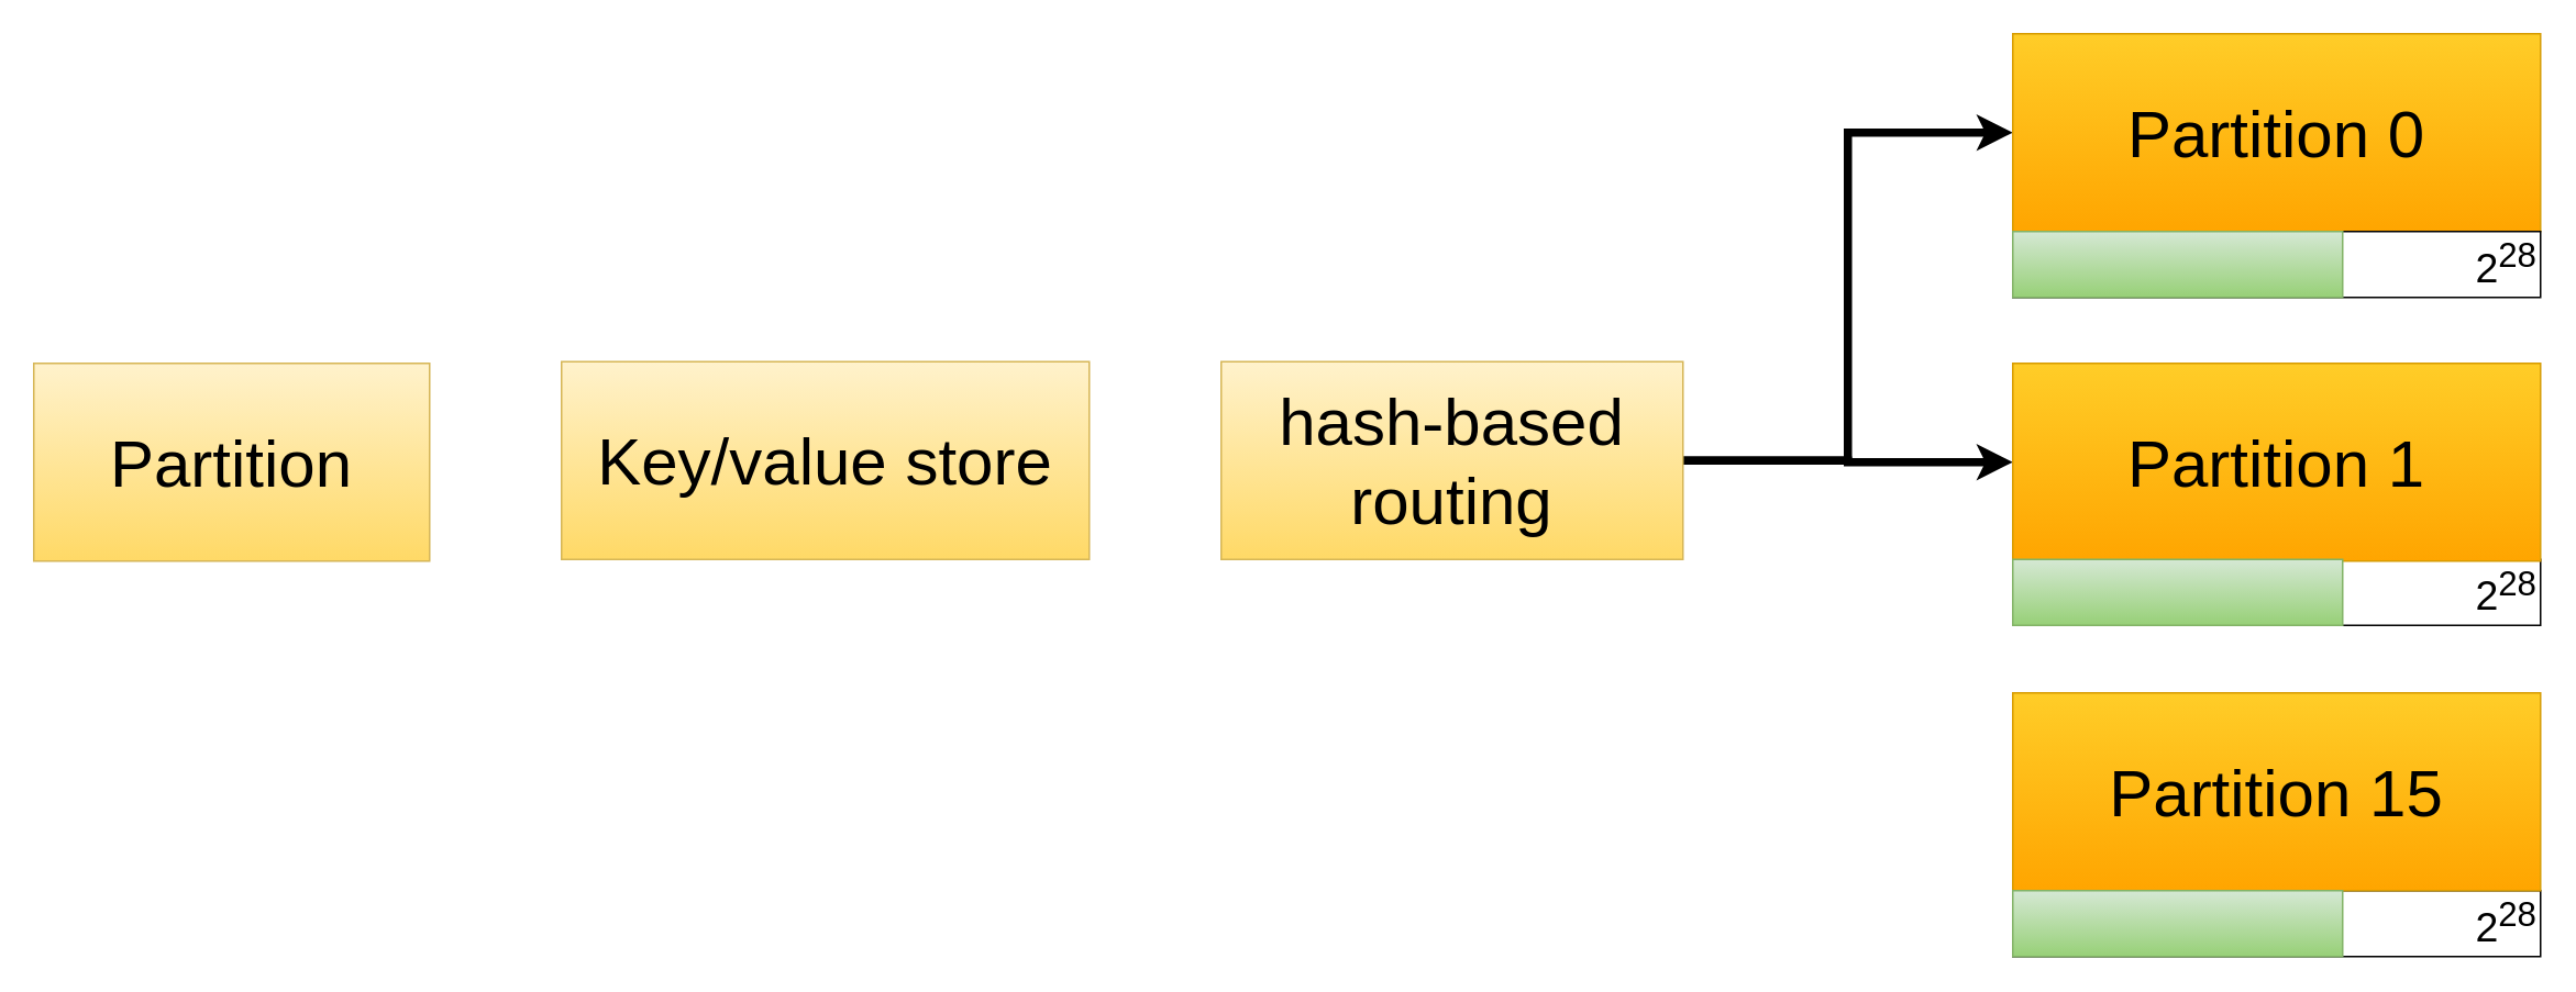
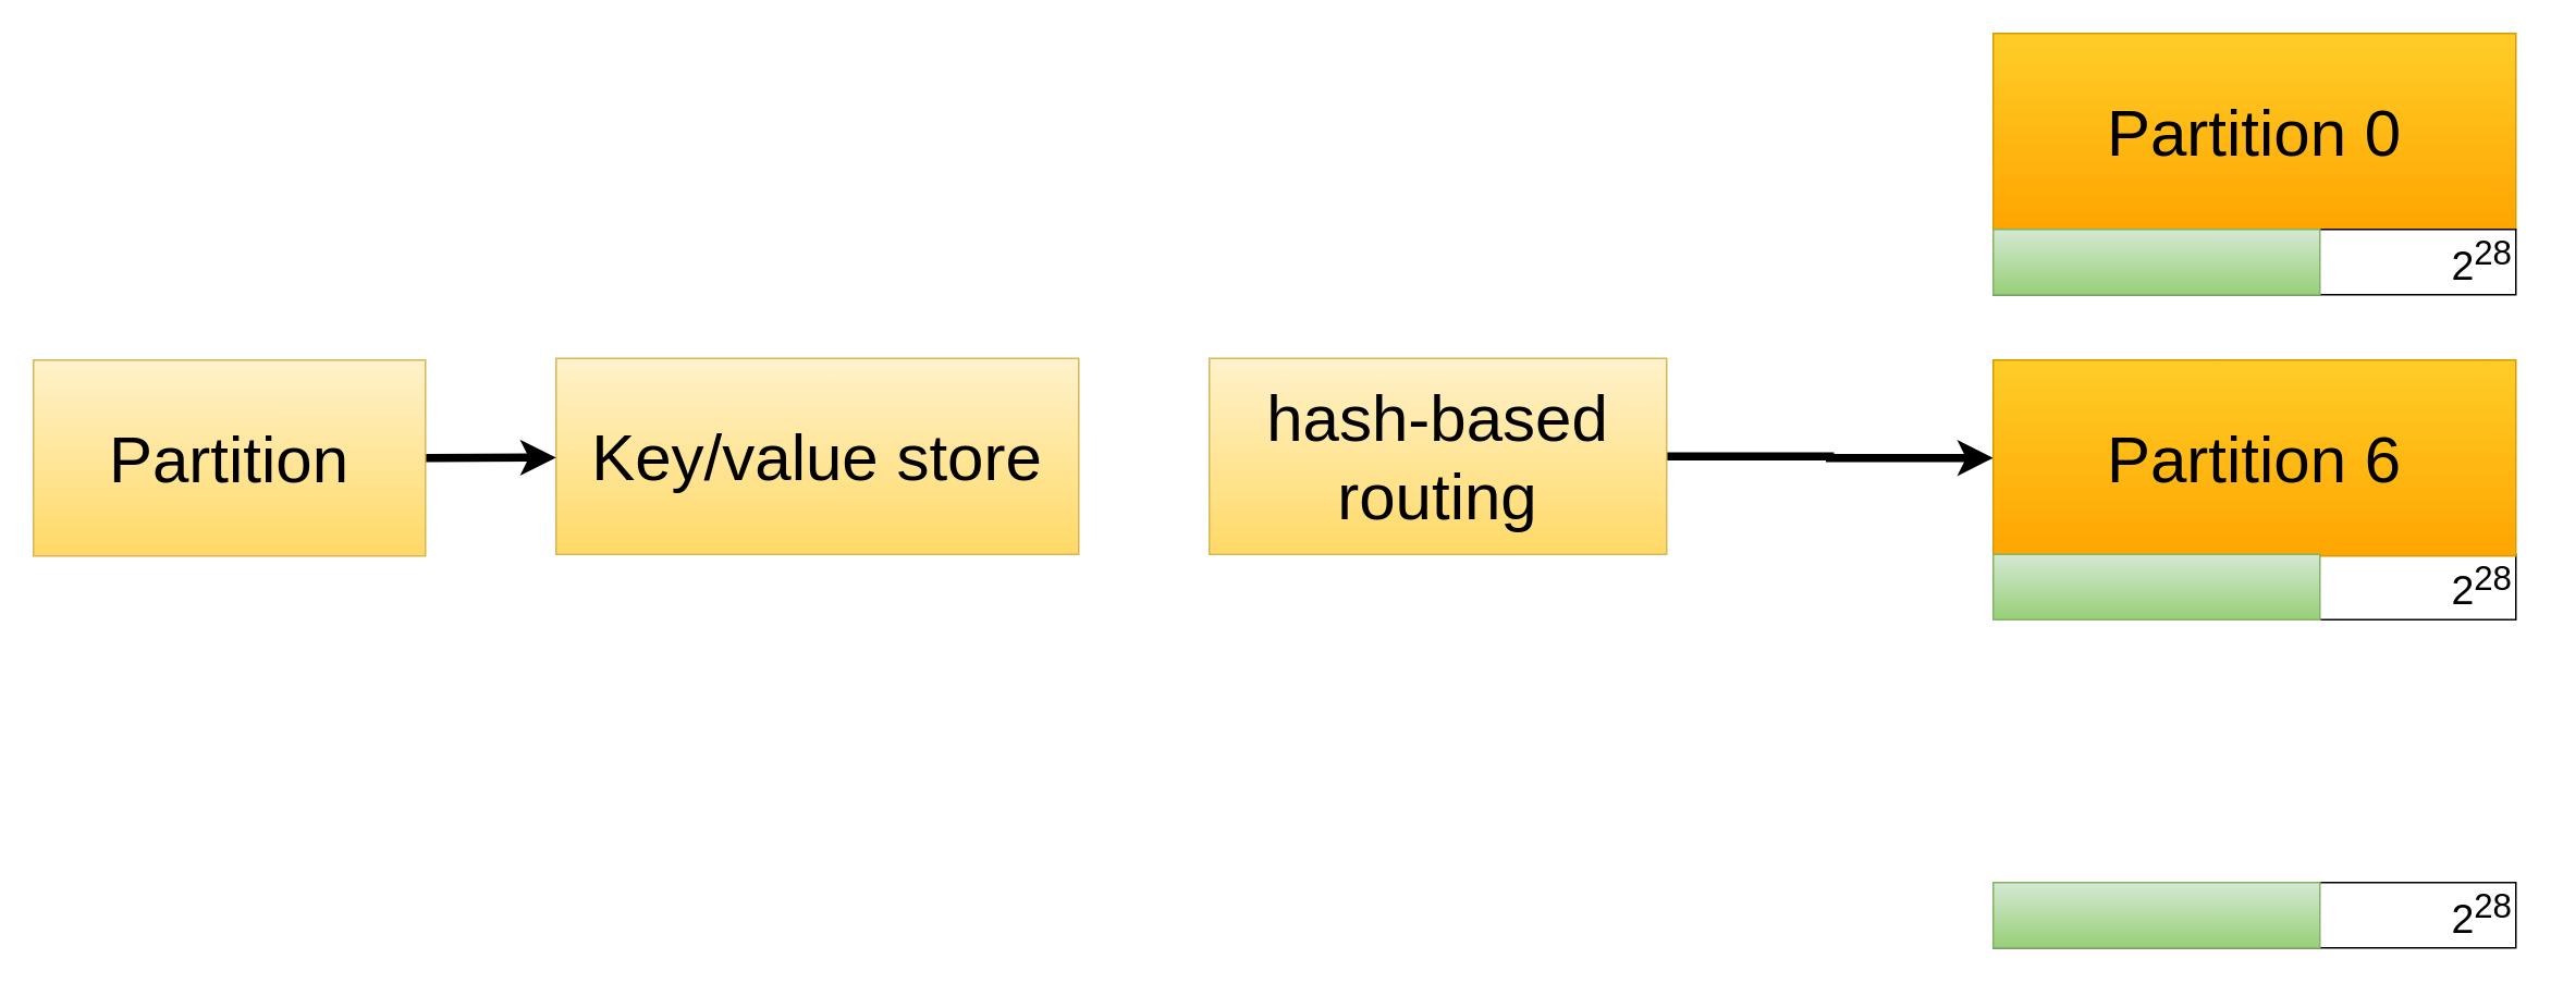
  <mxCell id="0" />
  <mxCell id="1" parent="0" />
  <mxCell id="2" value="2&lt;sup&gt;28&lt;/sup&gt;" style="rounded=0;whiteSpace=wrap;html=1;fontSize=25;align=right;" parent="1" vertex="1"><mxGeometry x="1220" y="339" width="320" height="40" as="geometry" /></mxCell>
  <mxCell id="3" value="2&lt;sup&gt;28&lt;/sup&gt;" style="rounded=0;whiteSpace=wrap;html=1;fontSize=25;align=right;" parent="1" vertex="1"><mxGeometry x="1220" y="540" width="320" height="40" as="geometry" /></mxCell>
  <mxCell id="4" style="rounded=0;orthogonalLoop=1;jettySize=auto;html=1;exitX=1;exitY=0.5;exitDx=0;exitDy=0;entryX=0;entryY=0.5;entryDx=0;entryDy=0;fontSize=40;strokeWidth=5;edgeStyle=orthogonalEdgeStyle;" parent="1" source="10" target="6" edge="1"><mxGeometry relative="1" as="geometry" /></mxCell>
  <mxCell id="5" value="&lt;font style=&quot;font-size: 40px;&quot;&gt;Key/value store&lt;/font&gt;" style="rounded=0;whiteSpace=wrap;html=1;fillColor=#fff2cc;gradientColor=#ffd966;strokeColor=#d6b656;" parent="1" vertex="1"><mxGeometry x="340" y="219" width="320" height="120" as="geometry" /></mxCell>
- <mxCell id="6" value="&lt;span style=&quot;font-size: 40px;&quot;&gt;Partition 1&lt;br&gt;&lt;/span&gt;" style="rounded=0;whiteSpace=wrap;html=1;fillColor=#ffcd28;gradientColor=#ffa500;strokeColor=#d79b00;" parent="1" vertex="1"><mxGeometry x="1220" y="220" width="320" height="120" as="geometry" /></mxCell>
+ <mxCell id="6" value="&lt;span style=&quot;font-size: 40px;&quot;&gt;Partition 6&lt;br&gt;&lt;/span&gt;" style="rounded=0;whiteSpace=wrap;html=1;fillColor=#ffcd28;gradientColor=#ffa500;strokeColor=#d79b00;" parent="1" vertex="1"><mxGeometry x="1220" y="220" width="320" height="120" as="geometry" /></mxCell>
+ <mxCell id="7" style="edgeStyle=none;rounded=0;orthogonalLoop=1;jettySize=auto;html=1;exitX=1;exitY=0.5;exitDx=0;exitDy=0;fontSize=25;strokeWidth=5;" parent="1" source="8" target="5" edge="1"><mxGeometry relative="1" as="geometry" /></mxCell>
  <mxCell id="8" value="&lt;font style=&quot;font-size: 40px;&quot;&gt;Partition&lt;/font&gt;" style="rounded=0;whiteSpace=wrap;html=1;fillColor=#fff2cc;gradientColor=#ffd966;strokeColor=#d6b656;" parent="1" vertex="1"><mxGeometry x="20" y="220" width="240" height="120" as="geometry" /></mxCell>
- <mxCell id="9" style="edgeStyle=orthogonalEdgeStyle;rounded=0;orthogonalLoop=1;jettySize=auto;html=1;exitX=1;exitY=0.5;exitDx=0;exitDy=0;entryX=0;entryY=0.5;entryDx=0;entryDy=0;fontSize=40;strokeWidth=5;" parent="1" source="10" target="11" edge="1"><mxGeometry relative="1" as="geometry" /></mxCell>
  <mxCell id="10" value="&lt;font style=&quot;font-size: 40px;&quot;&gt;hash-based&lt;br&gt;routing&lt;br&gt;&lt;/font&gt;" style="rounded=0;whiteSpace=wrap;html=1;fillColor=#fff2cc;gradientColor=#ffd966;strokeColor=#d6b656;fontSize=30;" parent="1" vertex="1"><mxGeometry x="740" y="219" width="280" height="120" as="geometry" /></mxCell>
  <mxCell id="11" value="&lt;span style=&quot;font-size: 40px;&quot;&gt;Partition 0&lt;br&gt;&lt;/span&gt;" style="rounded=0;whiteSpace=wrap;html=1;fillColor=#ffcd28;gradientColor=#ffa500;strokeColor=#d79b00;" parent="1" vertex="1"><mxGeometry x="1220" y="20" width="320" height="120" as="geometry" /></mxCell>
  <mxCell id="12" value="2&lt;sup&gt;28&lt;/sup&gt;" style="rounded=0;whiteSpace=wrap;html=1;fontSize=25;align=right;" parent="1" vertex="1"><mxGeometry x="1220" y="140" width="320" height="40" as="geometry" /></mxCell>
  <mxCell id="13" value="" style="rounded=0;whiteSpace=wrap;html=1;fontSize=25;fillColor=#d5e8d4;gradientColor=#97d077;strokeColor=#82b366;" parent="1" vertex="1"><mxGeometry x="1220" y="140" width="200" height="40" as="geometry" /></mxCell>
- <mxCell id="14" value="&lt;span style=&quot;font-size: 40px;&quot;&gt;Partition 15&lt;br&gt;&lt;/span&gt;" style="rounded=0;whiteSpace=wrap;html=1;fillColor=#ffcd28;gradientColor=#ffa500;strokeColor=#d79b00;" parent="1" vertex="1"><mxGeometry x="1220" y="420" width="320" height="120" as="geometry" /></mxCell>
  <mxCell id="15" value="" style="rounded=0;whiteSpace=wrap;html=1;fontSize=25;fillColor=#d5e8d4;gradientColor=#97d077;strokeColor=#82b366;" parent="1" vertex="1"><mxGeometry x="1220" y="339" width="200" height="40" as="geometry" /></mxCell>
  <mxCell id="16" value="" style="rounded=0;whiteSpace=wrap;html=1;fontSize=25;fillColor=#d5e8d4;gradientColor=#97d077;strokeColor=#82b366;" parent="1" vertex="1"><mxGeometry x="1220" y="540" width="200" height="40" as="geometry" /></mxCell>
